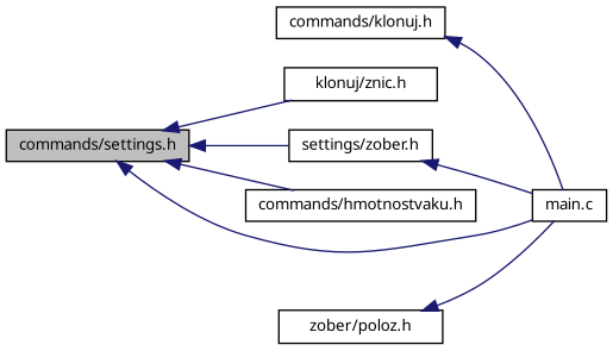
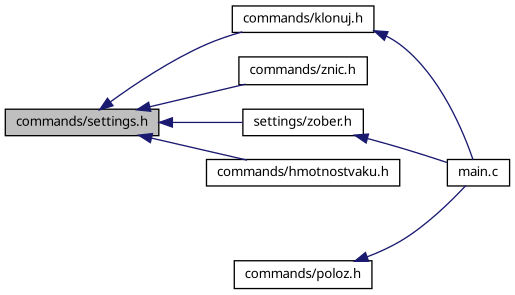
  digraph {
    fontname="Noto Sans"
    rankdir=LR
    node [color=black fillcolor=white fontname="Noto Sans" fontsize=10 shape=record style=filled]
    edge [color=midnightblue dir=back fontname="Noto Sans" fontsize=10 labelfontname=Helvetica labelfontsize=10 style=solid]
    n1 [fillcolor=grey75 fontcolor=black height=0.2 label="commands/settings.h" width=0.4]
    n2 [height=0.2 label="commands/klonuj.h" width=0.4]
-   n3 [height=0.2 label="klonuj/znic.h" width=0.4]
+   n3 [height=0.2 label="commands/znic.h" width=0.4]
    n4 [height=0.2 label="settings/zober.h" width=0.4]
    n5 [height=0.2 label="commands/hmotnostvaku.h" width=0.4]
    n6 [height=0.2 label="main.c" width=0.4]
-   n7 [height=0.2 label="zober/poloz.h" width=0.4]
-   n1 -> n6
+   n7 [height=0.2 label="commands/poloz.h" width=0.4]
+   n1 -> n2
    n1 -> n3
    n1 -> n4
    n1 -> n5
    n2 -> n6
    n4 -> n6
    n7 -> n6
  }
